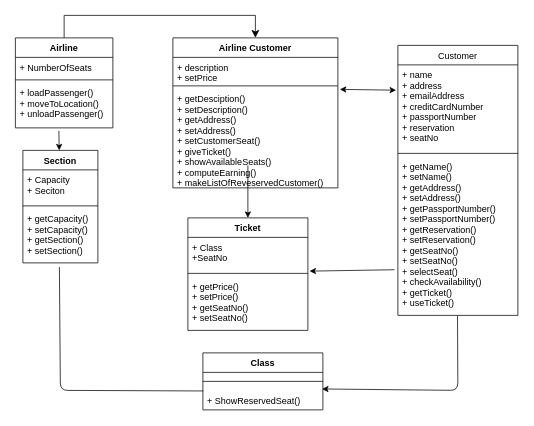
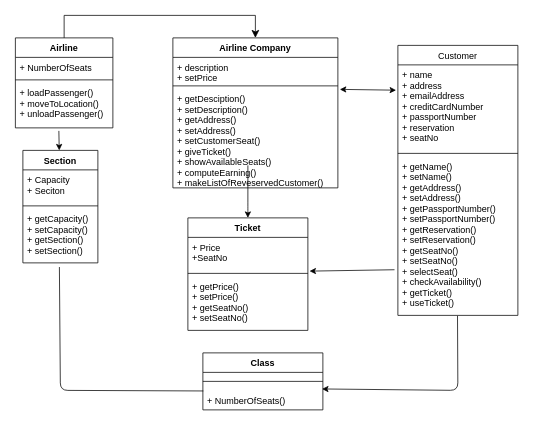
  <mxCell id="0" />
  <mxCell id="1" parent="0" />
  <mxCell id="2" value="Airline" style="swimlane;fontStyle=1;align=center;verticalAlign=top;childLayout=stackLayout;horizontal=1;startSize=26;horizontalStack=0;resizeParent=1;resizeParentMax=0;resizeLast=0;collapsible=1;marginBottom=0;" parent="1" vertex="1"><mxGeometry x="20" y="50" width="130" height="120" as="geometry" /></mxCell>
  <mxCell id="3" value="+ NumberOfSeats " style="text;strokeColor=none;fillColor=none;align=left;verticalAlign=top;spacingLeft=4;spacingRight=4;overflow=hidden;rotatable=0;points=[[0,0.5],[1,0.5]];portConstraint=eastwest;" parent="2" vertex="1"><mxGeometry y="26" width="130" height="26" as="geometry" /></mxCell>
  <mxCell id="4" value="" style="line;strokeWidth=1;fillColor=none;align=left;verticalAlign=middle;spacingTop=-1;spacingLeft=3;spacingRight=3;rotatable=0;labelPosition=right;points=[];portConstraint=eastwest;strokeColor=inherit;" parent="2" vertex="1"><mxGeometry y="52" width="130" height="8" as="geometry" /></mxCell>
  <mxCell id="5" value="+ loadPassenger()&#10;+ moveToLocation()&#10;+ unloadPassenger()&#10;" style="text;strokeColor=none;fillColor=none;align=left;verticalAlign=top;spacingLeft=4;spacingRight=4;overflow=hidden;rotatable=0;points=[[0,0.5],[1,0.5]];portConstraint=eastwest;" parent="2" vertex="1"><mxGeometry y="60" width="130" height="60" as="geometry" /></mxCell>
  <mxCell id="6" value="Section" style="swimlane;fontStyle=1;align=center;verticalAlign=top;childLayout=stackLayout;horizontal=1;startSize=26;horizontalStack=0;resizeParent=1;resizeParentMax=0;resizeLast=0;collapsible=1;marginBottom=0;" parent="1" vertex="1"><mxGeometry x="30" y="200" width="100" height="150" as="geometry" /></mxCell>
  <mxCell id="7" value="+ Capacity&#10;+ Seciton" style="text;strokeColor=none;fillColor=none;align=left;verticalAlign=top;spacingLeft=4;spacingRight=4;overflow=hidden;rotatable=0;points=[[0,0.5],[1,0.5]];portConstraint=eastwest;" parent="6" vertex="1"><mxGeometry y="26" width="100" height="44" as="geometry" /></mxCell>
  <mxCell id="8" value="" style="line;strokeWidth=1;fillColor=none;align=left;verticalAlign=middle;spacingTop=-1;spacingLeft=3;spacingRight=3;rotatable=0;labelPosition=right;points=[];portConstraint=eastwest;strokeColor=inherit;" parent="6" vertex="1"><mxGeometry y="70" width="100" height="8" as="geometry" /></mxCell>
  <mxCell id="9" value="+ getCapacity()&#10;+ setCapacity()&#10;+ getSection()&#10;+ setSection()" style="text;strokeColor=none;fillColor=none;align=left;verticalAlign=top;spacingLeft=4;spacingRight=4;overflow=hidden;rotatable=0;points=[[0,0.5],[1,0.5]];portConstraint=eastwest;" parent="6" vertex="1"><mxGeometry y="78" width="100" height="72" as="geometry" /></mxCell>
  <mxCell id="10" value="" style="endArrow=classic;html=1;exitX=0.446;exitY=1.067;exitDx=0;exitDy=0;exitPerimeter=0;" parent="1" source="5" target="6" edge="1"><mxGeometry width="50" height="50" relative="1" as="geometry"><mxPoint x="170" y="290" as="sourcePoint" /><mxPoint x="220" y="240" as="targetPoint" /></mxGeometry></mxCell>
- <mxCell id="11" value="Airline Customer" style="swimlane;fontStyle=1;align=center;verticalAlign=top;childLayout=stackLayout;horizontal=1;startSize=26;horizontalStack=0;resizeParent=1;resizeParentMax=0;resizeLast=0;collapsible=1;marginBottom=0;" parent="1" vertex="1"><mxGeometry x="230" y="50" width="220" height="200" as="geometry" /></mxCell>
+ <mxCell id="11" value="Airline Company" style="swimlane;fontStyle=1;align=center;verticalAlign=top;childLayout=stackLayout;horizontal=1;startSize=26;horizontalStack=0;resizeParent=1;resizeParentMax=0;resizeLast=0;collapsible=1;marginBottom=0;" parent="1" vertex="1"><mxGeometry x="230" y="50" width="220" height="200" as="geometry" /></mxCell>
  <mxCell id="12" value="+ description&#10;+ setPrice" style="text;strokeColor=none;fillColor=none;align=left;verticalAlign=top;spacingLeft=4;spacingRight=4;overflow=hidden;rotatable=0;points=[[0,0.5],[1,0.5]];portConstraint=eastwest;" parent="11" vertex="1"><mxGeometry y="26" width="220" height="34" as="geometry" /></mxCell>
  <mxCell id="13" value="" style="line;strokeWidth=1;fillColor=none;align=left;verticalAlign=middle;spacingTop=-1;spacingLeft=3;spacingRight=3;rotatable=0;labelPosition=right;points=[];portConstraint=eastwest;strokeColor=inherit;" parent="11" vertex="1"><mxGeometry y="60" width="220" height="8" as="geometry" /></mxCell>
  <mxCell id="14" value="+ getDesciption()&#10;+ setDescription()&#10;+ getAddress()&#10;+ setAddress()&#10;+ setCustomerSeat()&#10;+ giveTicket()&#10;+ showAvailableSeats()&#10;+ computeEarning()&#10;+ makeListOfReveservedCustomer()" style="text;strokeColor=none;fillColor=none;align=left;verticalAlign=top;spacingLeft=4;spacingRight=4;overflow=hidden;rotatable=0;points=[[0,0.5],[1,0.5]];portConstraint=eastwest;" parent="11" vertex="1"><mxGeometry y="68" width="220" height="132" as="geometry" /></mxCell>
  <mxCell id="15" value="" style="edgeStyle=segmentEdgeStyle;endArrow=classic;html=1;curved=0;rounded=0;endSize=8;startSize=8;exitX=0.5;exitY=0;exitDx=0;exitDy=0;" parent="1" source="2" edge="1"><mxGeometry width="50" height="50" relative="1" as="geometry"><mxPoint x="330" y="40" as="sourcePoint" /><mxPoint x="340" y="50" as="targetPoint" /><Array as="points"><mxPoint x="85" y="20" /><mxPoint x="340" y="20" /></Array></mxGeometry></mxCell>
  <mxCell id="16" value="Ticket" style="swimlane;fontStyle=1;align=center;verticalAlign=top;childLayout=stackLayout;horizontal=1;startSize=26;horizontalStack=0;resizeParent=1;resizeParentMax=0;resizeLast=0;collapsible=1;marginBottom=0;" parent="1" vertex="1"><mxGeometry x="250" y="290" width="160" height="150" as="geometry" /></mxCell>
- <mxCell id="17" value="+ Class&#10;+SeatNo" style="text;strokeColor=none;fillColor=none;align=left;verticalAlign=top;spacingLeft=4;spacingRight=4;overflow=hidden;rotatable=0;points=[[0,0.5],[1,0.5]];portConstraint=eastwest;" parent="16" vertex="1"><mxGeometry y="26" width="160" height="44" as="geometry" /></mxCell>
+ <mxCell id="17" value="+ Price&#10;+SeatNo" style="text;strokeColor=none;fillColor=none;align=left;verticalAlign=top;spacingLeft=4;spacingRight=4;overflow=hidden;rotatable=0;points=[[0,0.5],[1,0.5]];portConstraint=eastwest;" parent="16" vertex="1"><mxGeometry y="26" width="160" height="44" as="geometry" /></mxCell>
  <mxCell id="18" value="" style="line;strokeWidth=1;fillColor=none;align=left;verticalAlign=middle;spacingTop=-1;spacingLeft=3;spacingRight=3;rotatable=0;labelPosition=right;points=[];portConstraint=eastwest;strokeColor=inherit;" parent="16" vertex="1"><mxGeometry y="70" width="160" height="8" as="geometry" /></mxCell>
  <mxCell id="19" value="+ getPrice()&#10;+ setPrice()&#10;+ getSeatNo()&#10;+ setSeatNo()" style="text;strokeColor=none;fillColor=none;align=left;verticalAlign=top;spacingLeft=4;spacingRight=4;overflow=hidden;rotatable=0;points=[[0,0.5],[1,0.5]];portConstraint=eastwest;" parent="16" vertex="1"><mxGeometry y="78" width="160" height="72" as="geometry" /></mxCell>
  <mxCell id="20" value="" style="endArrow=classic;html=1;entryX=0.5;entryY=0;entryDx=0;entryDy=0;" parent="1" target="16" edge="1"><mxGeometry width="50" height="50" relative="1" as="geometry"><mxPoint x="330" y="220" as="sourcePoint" /><mxPoint x="370" y="220" as="targetPoint" /><Array as="points"><mxPoint x="330" y="280" /></Array></mxGeometry></mxCell>
  <mxCell id="21" value="Customer" style="swimlane;fontStyle=0;align=center;verticalAlign=top;childLayout=stackLayout;horizontal=1;startSize=26;horizontalStack=0;resizeParent=1;resizeParentMax=0;resizeLast=0;collapsible=1;marginBottom=0;" parent="1" vertex="1"><mxGeometry x="530" y="60" width="160" height="360" as="geometry" /></mxCell>
  <mxCell id="22" value="+ name &#10;+ address&#10;+ emailAddress&#10;+ creditCardNumber &#10;+ passportNumber&#10;+ reservation&#10;+ seatNo" style="text;strokeColor=none;fillColor=none;align=left;verticalAlign=top;spacingLeft=4;spacingRight=4;overflow=hidden;rotatable=0;points=[[0,0.5],[1,0.5]];portConstraint=eastwest;" parent="21" vertex="1"><mxGeometry y="26" width="160" height="114" as="geometry" /></mxCell>
  <mxCell id="23" value="" style="line;strokeWidth=1;fillColor=none;align=left;verticalAlign=middle;spacingTop=-1;spacingLeft=3;spacingRight=3;rotatable=0;labelPosition=right;points=[];portConstraint=eastwest;strokeColor=inherit;" parent="21" vertex="1"><mxGeometry y="140" width="160" height="8" as="geometry" /></mxCell>
  <mxCell id="24" value="+ getName()&#10;+ setName()&#10;+ getAddress()&#10;+ setAddress()&#10;+ getPassportNumber()&#10;+ setPassportNumber()&#10;+ getReservation()&#10;+ setReservation()&#10;+ getSeatNo()&#10;+ setSeatNo()&#10;+ selectSeat()&#10;+ checkAvailability()&#10;+ getTicket()&#10;+ useTicket()&#10;" style="text;strokeColor=none;fillColor=none;align=left;verticalAlign=top;spacingLeft=4;spacingRight=4;overflow=hidden;rotatable=0;points=[[0,0.5],[1,0.5]];portConstraint=eastwest;" parent="21" vertex="1"><mxGeometry y="148" width="160" height="212" as="geometry" /></mxCell>
  <mxCell id="25" value="" style="endArrow=classic;startArrow=classic;html=1;exitX=1.012;exitY=0.005;exitDx=0;exitDy=0;exitPerimeter=0;entryX=-0.015;entryY=0.296;entryDx=0;entryDy=0;entryPerimeter=0;" parent="1" source="14" target="22" edge="1"><mxGeometry width="50" height="50" relative="1" as="geometry"><mxPoint x="500" y="100" as="sourcePoint" /><mxPoint x="550" y="50" as="targetPoint" /></mxGeometry></mxCell>
  <mxCell id="26" value="" style="endArrow=classic;html=1;exitX=-0.028;exitY=0.713;exitDx=0;exitDy=0;exitPerimeter=0;entryX=1.014;entryY=0.125;entryDx=0;entryDy=0;entryPerimeter=0;" parent="1" source="24" target="18" edge="1"><mxGeometry width="50" height="50" relative="1" as="geometry"><mxPoint x="370" y="210" as="sourcePoint" /><mxPoint x="420" y="360" as="targetPoint" /><Array as="points" /></mxGeometry></mxCell>
  <mxCell id="27" value="Class" style="swimlane;fontStyle=1;align=center;verticalAlign=top;childLayout=stackLayout;horizontal=1;startSize=26;horizontalStack=0;resizeParent=1;resizeParentMax=0;resizeLast=0;collapsible=1;marginBottom=0;" parent="1" vertex="1"><mxGeometry x="270" y="470" width="160" height="76" as="geometry" /></mxCell>
  <mxCell id="28" value="" style="line;strokeWidth=1;fillColor=none;align=left;verticalAlign=middle;spacingTop=-1;spacingLeft=3;spacingRight=3;rotatable=0;labelPosition=right;points=[];portConstraint=eastwest;strokeColor=inherit;" parent="27" vertex="1"><mxGeometry y="26" width="160" height="24" as="geometry" /></mxCell>
- <mxCell id="29" value="+ ShowReservedSeat()" style="text;strokeColor=none;fillColor=none;align=left;verticalAlign=top;spacingLeft=4;spacingRight=4;overflow=hidden;rotatable=0;points=[[0,0.5],[1,0.5]];portConstraint=eastwest;" parent="27" vertex="1"><mxGeometry y="50" width="160" height="26" as="geometry" /></mxCell>
+ <mxCell id="29" value="+ NumberOfSeats()" style="text;strokeColor=none;fillColor=none;align=left;verticalAlign=top;spacingLeft=4;spacingRight=4;overflow=hidden;rotatable=0;points=[[0,0.5],[1,0.5]];portConstraint=eastwest;" parent="27" vertex="1"><mxGeometry y="50" width="160" height="26" as="geometry" /></mxCell>
  <mxCell id="30" value="" style="endArrow=classic;html=1;exitX=0.497;exitY=1.003;exitDx=0;exitDy=0;exitPerimeter=0;entryX=0.993;entryY=-0.073;entryDx=0;entryDy=0;entryPerimeter=0;" parent="1" source="24" target="29" edge="1"><mxGeometry width="50" height="50" relative="1" as="geometry"><mxPoint x="620" y="520" as="sourcePoint" /><mxPoint x="670" y="470" as="targetPoint" /><Array as="points"><mxPoint x="610" y="520" /></Array></mxGeometry></mxCell>
  <mxCell id="31" value="" style="endArrow=none;html=1;exitX=0.487;exitY=1.077;exitDx=0;exitDy=0;exitPerimeter=0;entryX=0.004;entryY=0.03;entryDx=0;entryDy=0;entryPerimeter=0;" parent="1" source="9" edge="1" target="29"><mxGeometry width="50" height="50" relative="1" as="geometry"><mxPoint x="620" y="520" as="sourcePoint" /><mxPoint x="260" y="520" as="targetPoint" /><Array as="points"><mxPoint x="80" y="520" /></Array></mxGeometry></mxCell>
